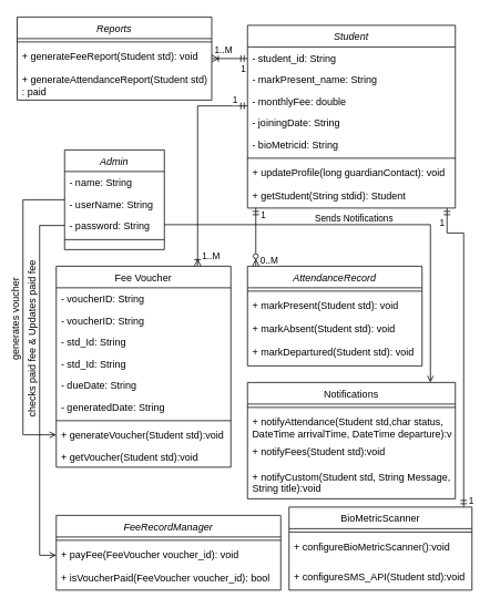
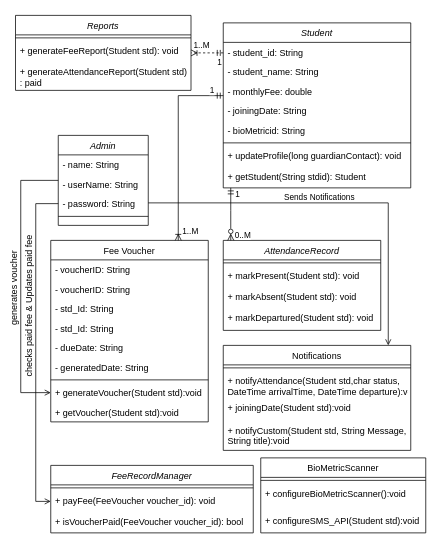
  <mxCell id="0" />
  <mxCell id="1" parent="0" />
  <mxCell id="2" value="" style="group" vertex="1" connectable="0" parent="1"><mxGeometry x="20" y="20" width="547" height="690" as="geometry" /></mxCell>
  <mxCell id="3" value="Student" style="swimlane;fontStyle=2;align=center;verticalAlign=top;childLayout=stackLayout;horizontal=1;startSize=26;horizontalStack=0;resizeParent=1;resizeLast=0;collapsible=1;marginBottom=0;rounded=0;shadow=0;strokeWidth=1;" parent="2" vertex="1"><mxGeometry x="277" y="10" width="250" height="220" as="geometry"><mxRectangle x="230" y="140" width="160" height="26" as="alternateBounds" /></mxGeometry></mxCell>
  <mxCell id="4" value="- student_id: String" style="text;align=left;verticalAlign=top;spacingLeft=4;spacingRight=4;overflow=hidden;rotatable=0;points=[[0,0.5],[1,0.5]];portConstraint=eastwest;" parent="3" vertex="1"><mxGeometry y="26" width="250" height="26" as="geometry" /></mxCell>
- <mxCell id="5" value="- markPresent_name: String" style="text;align=left;verticalAlign=top;spacingLeft=4;spacingRight=4;overflow=hidden;rotatable=0;points=[[0,0.5],[1,0.5]];portConstraint=eastwest;rounded=0;shadow=0;html=0;" parent="3" vertex="1"><mxGeometry y="52" width="250" height="26" as="geometry" /></mxCell>
+ <mxCell id="5" value="- student_name: String" style="text;align=left;verticalAlign=top;spacingLeft=4;spacingRight=4;overflow=hidden;rotatable=0;points=[[0,0.5],[1,0.5]];portConstraint=eastwest;rounded=0;shadow=0;html=0;" parent="3" vertex="1"><mxGeometry y="52" width="250" height="26" as="geometry" /></mxCell>
  <mxCell id="6" value="- monthlyFee: double" style="text;align=left;verticalAlign=top;spacingLeft=4;spacingRight=4;overflow=hidden;rotatable=0;points=[[0,0.5],[1,0.5]];portConstraint=eastwest;rounded=0;shadow=0;html=0;" parent="3" vertex="1"><mxGeometry y="78" width="250" height="26" as="geometry" /></mxCell>
  <mxCell id="7" value="- joiningDate: String" style="text;align=left;verticalAlign=top;spacingLeft=4;spacingRight=4;overflow=hidden;rotatable=0;points=[[0,0.5],[1,0.5]];portConstraint=eastwest;rounded=0;shadow=0;html=0;" vertex="1" parent="3"><mxGeometry y="104" width="250" height="26" as="geometry" /></mxCell>
  <mxCell id="8" value="- bioMetricid: String" style="text;align=left;verticalAlign=top;spacingLeft=4;spacingRight=4;overflow=hidden;rotatable=0;points=[[0,0.5],[1,0.5]];portConstraint=eastwest;rounded=0;shadow=0;html=0;" vertex="1" parent="3"><mxGeometry y="130" width="250" height="26" as="geometry" /></mxCell>
  <mxCell id="9" value="" style="line;html=1;strokeWidth=1;align=left;verticalAlign=middle;spacingTop=-1;spacingLeft=3;spacingRight=3;rotatable=0;labelPosition=right;points=[];portConstraint=eastwest;" parent="3" vertex="1"><mxGeometry y="156" width="250" height="8" as="geometry" /></mxCell>
  <mxCell id="10" value="+ updateProfile(long guardianContact): void" style="text;align=left;verticalAlign=top;spacingLeft=4;spacingRight=4;overflow=hidden;rotatable=0;points=[[0,0.5],[1,0.5]];portConstraint=eastwest;" parent="3" vertex="1"><mxGeometry y="164" width="250" height="28" as="geometry" /></mxCell>
  <mxCell id="11" value="+ getStudent(String stdid): Student" style="text;align=left;verticalAlign=top;spacingLeft=4;spacingRight=4;overflow=hidden;rotatable=0;points=[[0,0.5],[1,0.5]];portConstraint=eastwest;" vertex="1" parent="3"><mxGeometry y="192" width="250" height="28" as="geometry" /></mxCell>
  <mxCell id="12" value="Admin" style="swimlane;fontStyle=2;align=center;verticalAlign=top;childLayout=stackLayout;horizontal=1;startSize=26;horizontalStack=0;resizeParent=1;resizeLast=0;collapsible=1;marginBottom=0;rounded=0;shadow=0;strokeWidth=1;" vertex="1" parent="2"><mxGeometry x="57" y="160" width="120" height="120" as="geometry"><mxRectangle x="230" y="140" width="160" height="26" as="alternateBounds" /></mxGeometry></mxCell>
  <mxCell id="13" value="- name: String" style="text;align=left;verticalAlign=top;spacingLeft=4;spacingRight=4;overflow=hidden;rotatable=0;points=[[0,0.5],[1,0.5]];portConstraint=eastwest;" vertex="1" parent="12"><mxGeometry y="26" width="120" height="26" as="geometry" /></mxCell>
  <mxCell id="14" value="- userName: String" style="text;align=left;verticalAlign=top;spacingLeft=4;spacingRight=4;overflow=hidden;rotatable=0;points=[[0,0.5],[1,0.5]];portConstraint=eastwest;rounded=0;shadow=0;html=0;" vertex="1" parent="12"><mxGeometry y="52" width="120" height="26" as="geometry" /></mxCell>
  <mxCell id="15" value="- password: String" style="text;align=left;verticalAlign=top;spacingLeft=4;spacingRight=4;overflow=hidden;rotatable=0;points=[[0,0.5],[1,0.5]];portConstraint=eastwest;rounded=0;shadow=0;html=0;" vertex="1" parent="12"><mxGeometry y="78" width="120" height="26" as="geometry" /></mxCell>
  <mxCell id="16" value="" style="line;html=1;strokeWidth=1;align=left;verticalAlign=middle;spacingTop=-1;spacingLeft=3;spacingRight=3;rotatable=0;labelPosition=right;points=[];portConstraint=eastwest;" vertex="1" parent="12"><mxGeometry y="104" width="120" height="8" as="geometry" /></mxCell>
  <mxCell id="17" value="Fee Voucher" style="swimlane;fontStyle=0;align=center;verticalAlign=top;childLayout=stackLayout;horizontal=1;startSize=26;horizontalStack=0;resizeParent=1;resizeLast=0;collapsible=1;marginBottom=0;rounded=0;shadow=0;strokeWidth=1;" vertex="1" parent="2"><mxGeometry x="47" y="300" width="210" height="242" as="geometry"><mxRectangle x="130" y="380" width="160" height="26" as="alternateBounds" /></mxGeometry></mxCell>
  <mxCell id="18" value="- voucherID: String" style="text;align=left;verticalAlign=top;spacingLeft=4;spacingRight=4;overflow=hidden;rotatable=0;points=[[0,0.5],[1,0.5]];portConstraint=eastwest;" vertex="1" parent="17"><mxGeometry y="26" width="210" height="26" as="geometry" /></mxCell>
  <mxCell id="19" value="- voucherID: String" style="text;align=left;verticalAlign=top;spacingLeft=4;spacingRight=4;overflow=hidden;rotatable=0;points=[[0,0.5],[1,0.5]];portConstraint=eastwest;" vertex="1" parent="17"><mxGeometry y="52" width="210" height="26" as="geometry" /></mxCell>
  <mxCell id="20" value="- std_Id: String" style="text;align=left;verticalAlign=top;spacingLeft=4;spacingRight=4;overflow=hidden;rotatable=0;points=[[0,0.5],[1,0.5]];portConstraint=eastwest;rounded=0;shadow=0;html=0;" vertex="1" parent="17"><mxGeometry y="78" width="210" height="26" as="geometry" /></mxCell>
  <mxCell id="21" value="- std_Id: String" style="text;align=left;verticalAlign=top;spacingLeft=4;spacingRight=4;overflow=hidden;rotatable=0;points=[[0,0.5],[1,0.5]];portConstraint=eastwest;rounded=0;shadow=0;html=0;" vertex="1" parent="17"><mxGeometry y="104" width="210" height="26" as="geometry" /></mxCell>
  <mxCell id="22" value="- dueDate: String" style="text;align=left;verticalAlign=top;spacingLeft=4;spacingRight=4;overflow=hidden;rotatable=0;points=[[0,0.5],[1,0.5]];portConstraint=eastwest;rounded=0;shadow=0;html=0;" vertex="1" parent="17"><mxGeometry y="130" width="210" height="26" as="geometry" /></mxCell>
  <mxCell id="23" value="- generatedDate: String" style="text;align=left;verticalAlign=top;spacingLeft=4;spacingRight=4;overflow=hidden;rotatable=0;points=[[0,0.5],[1,0.5]];portConstraint=eastwest;rounded=0;shadow=0;html=0;" vertex="1" parent="17"><mxGeometry y="156" width="210" height="26" as="geometry" /></mxCell>
  <mxCell id="24" value="" style="line;html=1;strokeWidth=1;align=left;verticalAlign=middle;spacingTop=-1;spacingLeft=3;spacingRight=3;rotatable=0;labelPosition=right;points=[];portConstraint=eastwest;" vertex="1" parent="17"><mxGeometry y="182" width="210" height="8" as="geometry" /></mxCell>
  <mxCell id="25" value="+ generateVoucher(Student std):void" style="text;align=left;verticalAlign=top;spacingLeft=4;spacingRight=4;overflow=hidden;rotatable=0;points=[[0,0.5],[1,0.5]];portConstraint=eastwest;rounded=0;shadow=0;html=0;" vertex="1" parent="17"><mxGeometry y="190" width="210" height="26" as="geometry" /></mxCell>
  <mxCell id="26" value="+ getVoucher(Student std):void" style="text;align=left;verticalAlign=top;spacingLeft=4;spacingRight=4;overflow=hidden;rotatable=0;points=[[0,0.5],[1,0.5]];portConstraint=eastwest;rounded=0;shadow=0;html=0;" vertex="1" parent="17"><mxGeometry y="216" width="210" height="26" as="geometry" /></mxCell>
  <mxCell id="27" value="" style="fontSize=12;html=1;endArrow=ERoneToMany;rounded=0;elbow=vertical;edgeStyle=orthogonalEdgeStyle;startArrow=ERmandOne;startFill=0;" edge="1" parent="2" source="3" target="17"><mxGeometry width="100" height="100" relative="1" as="geometry"><mxPoint x="236.96" y="107" as="sourcePoint" /><mxPoint x="227" y="300" as="targetPoint" /><Array as="points"><mxPoint x="217" y="107" /></Array></mxGeometry></mxCell>
  <mxCell id="28" value="1..M" style="edgeLabel;html=1;align=center;verticalAlign=middle;resizable=0;points=[];" vertex="1" connectable="0" parent="27"><mxGeometry x="0.901" y="2" relative="1" as="geometry"><mxPoint x="13" as="offset" /></mxGeometry></mxCell>
  <mxCell id="29" value="1" style="edgeLabel;html=1;align=center;verticalAlign=middle;resizable=0;points=[];" vertex="1" connectable="0" parent="27"><mxGeometry x="-0.875" y="-1" relative="1" as="geometry"><mxPoint y="-7" as="offset" /></mxGeometry></mxCell>
  <mxCell id="30" value="AttendanceRecord" style="swimlane;fontStyle=2;align=center;verticalAlign=top;childLayout=stackLayout;horizontal=1;startSize=26;horizontalStack=0;resizeParent=1;resizeLast=0;collapsible=1;marginBottom=0;rounded=0;shadow=0;strokeWidth=1;" vertex="1" parent="2"><mxGeometry x="277" y="300" width="210" height="120" as="geometry"><mxRectangle x="230" y="140" width="160" height="26" as="alternateBounds" /></mxGeometry></mxCell>
  <mxCell id="31" value="" style="line;html=1;strokeWidth=1;align=left;verticalAlign=middle;spacingTop=-1;spacingLeft=3;spacingRight=3;rotatable=0;labelPosition=right;points=[];portConstraint=eastwest;" vertex="1" parent="30"><mxGeometry y="26" width="210" height="8" as="geometry" /></mxCell>
  <mxCell id="32" value="+ markPresent(Student std): void" style="text;align=left;verticalAlign=top;spacingLeft=4;spacingRight=4;overflow=hidden;rotatable=0;points=[[0,0.5],[1,0.5]];portConstraint=eastwest;" vertex="1" parent="30"><mxGeometry y="34" width="210" height="28" as="geometry" /></mxCell>
  <mxCell id="33" value="+ markAbsent(Student std): void" style="text;align=left;verticalAlign=top;spacingLeft=4;spacingRight=4;overflow=hidden;rotatable=0;points=[[0,0.5],[1,0.5]];portConstraint=eastwest;" vertex="1" parent="30"><mxGeometry y="62" width="210" height="28" as="geometry" /></mxCell>
  <mxCell id="34" value="+ markDepartured(Student std): void" style="text;align=left;verticalAlign=top;spacingLeft=4;spacingRight=4;overflow=hidden;rotatable=0;points=[[0,0.5],[1,0.5]];portConstraint=eastwest;" vertex="1" parent="30"><mxGeometry y="90" width="210" height="28" as="geometry" /></mxCell>
  <mxCell id="35" value="" style="fontSize=12;html=1;endArrow=ERzeroToMany;rounded=0;elbow=vertical;edgeStyle=orthogonalEdgeStyle;movable=1;resizable=1;rotatable=1;deletable=1;editable=1;locked=0;connectable=1;startArrow=ERmandOne;startFill=0;endFill=0;" edge="1" parent="2" source="3" target="30"><mxGeometry width="100" height="100" relative="1" as="geometry"><mxPoint x="317" y="210" as="sourcePoint" /><mxPoint x="307" y="210" as="targetPoint" /><Array as="points"><mxPoint x="287" y="260" /><mxPoint x="287" y="260" /></Array></mxGeometry></mxCell>
  <mxCell id="36" value="0..M" style="edgeLabel;html=1;align=center;verticalAlign=middle;resizable=0;points=[];" vertex="1" connectable="0" parent="35"><mxGeometry x="0.647" y="-2" relative="1" as="geometry"><mxPoint x="17" y="4" as="offset" /></mxGeometry></mxCell>
  <mxCell id="37" value="1" style="edgeLabel;html=1;align=center;verticalAlign=middle;resizable=0;points=[];" vertex="1" connectable="0" parent="35"><mxGeometry x="-0.775" y="3" relative="1" as="geometry"><mxPoint x="5" as="offset" /></mxGeometry></mxCell>
  <mxCell id="38" value="FeeRecordManager" style="swimlane;fontStyle=2;align=center;verticalAlign=top;childLayout=stackLayout;horizontal=1;startSize=26;horizontalStack=0;resizeParent=1;resizeLast=0;collapsible=1;marginBottom=0;rounded=0;shadow=0;strokeWidth=1;" vertex="1" parent="2"><mxGeometry x="47" y="600" width="270" height="90" as="geometry"><mxRectangle x="230" y="140" width="160" height="26" as="alternateBounds" /></mxGeometry></mxCell>
  <mxCell id="39" value="" style="line;html=1;strokeWidth=1;align=left;verticalAlign=middle;spacingTop=-1;spacingLeft=3;spacingRight=3;rotatable=0;labelPosition=right;points=[];portConstraint=eastwest;" vertex="1" parent="38"><mxGeometry y="26" width="270" height="8" as="geometry" /></mxCell>
  <mxCell id="40" value="+ payFee(FeeVoucher voucher_id): void" style="text;align=left;verticalAlign=top;spacingLeft=4;spacingRight=4;overflow=hidden;rotatable=0;points=[[0,0.5],[1,0.5]];portConstraint=eastwest;" vertex="1" parent="38"><mxGeometry y="34" width="270" height="28" as="geometry" /></mxCell>
  <mxCell id="41" value="+ isVoucherPaid(FeeVoucher voucher_id): bool" style="text;align=left;verticalAlign=top;spacingLeft=4;spacingRight=4;overflow=hidden;rotatable=0;points=[[0,0.5],[1,0.5]];portConstraint=eastwest;" vertex="1" parent="38"><mxGeometry y="62" width="270" height="28" as="geometry" /></mxCell>
  <mxCell id="42" value="" style="endArrow=open;shadow=0;strokeWidth=1;rounded=0;endFill=1;edgeStyle=elbowEdgeStyle;elbow=vertical;startArrow=none;startFill=0;" edge="1" parent="2" source="12" target="25"><mxGeometry x="0.5" y="41" relative="1" as="geometry"><mxPoint x="72" y="250.29" as="sourcePoint" /><mxPoint x="162" y="250.29" as="targetPoint" /><mxPoint x="-40" y="32" as="offset" /><Array as="points"><mxPoint x="7" y="310" /></Array></mxGeometry></mxCell>
  <mxCell id="43" value="generates voucher" style="text;html=1;resizable=0;points=[];;align=center;verticalAlign=middle;labelBackgroundColor=none;rounded=0;shadow=0;strokeWidth=1;fontSize=12;rotation=-90;" vertex="1" connectable="0" parent="42"><mxGeometry x="0.5" y="49" relative="1" as="geometry"><mxPoint x="-59" y="-85" as="offset" /></mxGeometry></mxCell>
  <mxCell id="44" value="" style="endArrow=open;shadow=0;strokeWidth=1;rounded=0;endFill=1;edgeStyle=elbowEdgeStyle;elbow=vertical;startArrow=none;startFill=0;" edge="1" parent="2" source="15" target="40"><mxGeometry x="0.5" y="41" relative="1" as="geometry"><mxPoint x="-3" y="280" as="sourcePoint" /><mxPoint x="-13" y="663" as="targetPoint" /><mxPoint x="-40" y="32" as="offset" /><Array as="points"><mxPoint x="27" y="330" /></Array></mxGeometry></mxCell>
  <mxCell id="45" value="checks paid fee &amp;amp; Updates&amp;nbsp;paid fee" style="text;html=1;resizable=0;points=[];;align=center;verticalAlign=middle;labelBackgroundColor=none;rounded=0;shadow=0;strokeWidth=1;fontSize=12;rotation=-90;" vertex="1" connectable="0" parent="44"><mxGeometry x="0.5" y="49" relative="1" as="geometry"><mxPoint x="-59" y="-167" as="offset" /></mxGeometry></mxCell>
  <mxCell id="46" value="Notifications" style="swimlane;fontStyle=0;align=center;verticalAlign=top;childLayout=stackLayout;horizontal=1;startSize=26;horizontalStack=0;resizeParent=1;resizeLast=0;collapsible=1;marginBottom=0;rounded=0;shadow=0;strokeWidth=1;" vertex="1" parent="2"><mxGeometry x="277" y="440" width="250" height="140" as="geometry"><mxRectangle x="300" y="470" width="160" height="26" as="alternateBounds" /></mxGeometry></mxCell>
  <mxCell id="47" value="" style="line;html=1;strokeWidth=1;align=left;verticalAlign=middle;spacingTop=-1;spacingLeft=3;spacingRight=3;rotatable=0;labelPosition=right;points=[];portConstraint=eastwest;" vertex="1" parent="46"><mxGeometry y="26" width="250" height="8" as="geometry" /></mxCell>
  <mxCell id="48" value="+ notifyAttendance(Student std,char status,&#10;DateTime arrivalTime, DateTime departure):void" style="text;align=left;verticalAlign=top;spacingLeft=4;spacingRight=4;overflow=hidden;rotatable=0;points=[[0,0.5],[1,0.5]];portConstraint=eastwest;rounded=0;shadow=0;html=0;" vertex="1" parent="46"><mxGeometry y="34" width="250" height="36" as="geometry" /></mxCell>
- <mxCell id="49" value="+ notifyFees(Student std):void" style="text;align=left;verticalAlign=top;spacingLeft=4;spacingRight=4;overflow=hidden;rotatable=0;points=[[0,0.5],[1,0.5]];portConstraint=eastwest;rounded=0;shadow=0;html=0;" vertex="1" parent="46"><mxGeometry y="70" width="250" height="30" as="geometry" /></mxCell>
+ <mxCell id="49" value="+ joiningDate(Student std):void" style="text;align=left;verticalAlign=top;spacingLeft=4;spacingRight=4;overflow=hidden;rotatable=0;points=[[0,0.5],[1,0.5]];portConstraint=eastwest;rounded=0;shadow=0;html=0;" vertex="1" parent="46"><mxGeometry y="70" width="250" height="30" as="geometry" /></mxCell>
  <mxCell id="50" value="+ notifyCustom(Student std, String Message,&#10;String title):void" style="text;align=left;verticalAlign=top;spacingLeft=4;spacingRight=4;overflow=hidden;rotatable=0;points=[[0,0.5],[1,0.5]];portConstraint=eastwest;rounded=0;shadow=0;html=0;" vertex="1" parent="46"><mxGeometry y="100" width="250" height="40" as="geometry" /></mxCell>
  <mxCell id="51" style="edgeStyle=orthogonalEdgeStyle;rounded=0;orthogonalLoop=1;jettySize=auto;html=1;endArrow=open;endFill=0;" edge="1" parent="2" source="12" target="46"><mxGeometry relative="1" as="geometry"><mxPoint x="177" y="250" as="sourcePoint" /><Array as="points"><mxPoint x="497" y="250" /></Array></mxGeometry></mxCell>
  <mxCell id="52" value="Sends Notifications" style="edgeLabel;html=1;align=center;verticalAlign=middle;resizable=0;points=[];" vertex="1" connectable="0" parent="51"><mxGeometry x="-0.11" y="-3" relative="1" as="geometry"><mxPoint y="-12" as="offset" /></mxGeometry></mxCell>
  <mxCell id="53" value="BioMetricScanner" style="swimlane;fontStyle=0;align=center;verticalAlign=top;childLayout=stackLayout;horizontal=1;startSize=26;horizontalStack=0;resizeParent=1;resizeLast=0;collapsible=1;marginBottom=0;rounded=0;shadow=0;strokeWidth=1;" vertex="1" parent="2"><mxGeometry x="327" y="590" width="220" height="100" as="geometry"><mxRectangle x="300" y="470" width="160" height="26" as="alternateBounds" /></mxGeometry></mxCell>
  <mxCell id="54" value="" style="line;html=1;strokeWidth=1;align=left;verticalAlign=middle;spacingTop=-1;spacingLeft=3;spacingRight=3;rotatable=0;labelPosition=right;points=[];portConstraint=eastwest;" vertex="1" parent="53"><mxGeometry y="26" width="220" height="8" as="geometry" /></mxCell>
  <mxCell id="55" value="+ configureBioMetricScanner():void" style="text;align=left;verticalAlign=top;spacingLeft=4;spacingRight=4;overflow=hidden;rotatable=0;points=[[0,0.5],[1,0.5]];portConstraint=eastwest;rounded=0;shadow=0;html=0;" vertex="1" parent="53"><mxGeometry y="34" width="220" height="36" as="geometry" /></mxCell>
  <mxCell id="56" value="+ configureSMS_API(Student std):void" style="text;align=left;verticalAlign=top;spacingLeft=4;spacingRight=4;overflow=hidden;rotatable=0;points=[[0,0.5],[1,0.5]];portConstraint=eastwest;rounded=0;shadow=0;html=0;" vertex="1" parent="53"><mxGeometry y="70" width="220" height="20" as="geometry" /></mxCell>
- <mxCell id="57" style="edgeStyle=orthogonalEdgeStyle;rounded=0;orthogonalLoop=1;jettySize=auto;html=1;endArrow=ERmandOne;endFill=0;startArrow=ERmandOne;startFill=0;" edge="1" parent="2" source="11" target="53"><mxGeometry relative="1" as="geometry"><mxPoint x="527" y="230" as="sourcePoint" /><Array as="points"><mxPoint x="517" y="260" /><mxPoint x="537" y="260" /></Array></mxGeometry></mxCell>
- <mxCell id="58" value="1" style="edgeLabel;html=1;align=center;verticalAlign=middle;resizable=0;points=[];" vertex="1" connectable="0" parent="57"><mxGeometry x="-0.958" y="-2" relative="1" as="geometry"><mxPoint x="-5" y="9" as="offset" /></mxGeometry></mxCell>
- <mxCell id="59" value="1" style="edgeLabel;html=1;align=center;verticalAlign=middle;resizable=0;points=[];" vertex="1" connectable="0" parent="57"><mxGeometry x="0.952" y="2" relative="1" as="geometry"><mxPoint x="6" as="offset" /></mxGeometry></mxCell>
  <mxCell id="60" value="Reports" style="swimlane;fontStyle=2;align=center;verticalAlign=top;childLayout=stackLayout;horizontal=1;startSize=26;horizontalStack=0;resizeParent=1;resizeLast=0;collapsible=1;marginBottom=0;rounded=0;shadow=0;strokeWidth=1;" vertex="1" parent="2"><mxGeometry width="234" height="100" as="geometry"><mxRectangle x="230" y="140" width="160" height="26" as="alternateBounds" /></mxGeometry></mxCell>
  <mxCell id="61" value="" style="line;html=1;strokeWidth=1;align=left;verticalAlign=middle;spacingTop=-1;spacingLeft=3;spacingRight=3;rotatable=0;labelPosition=right;points=[];portConstraint=eastwest;" vertex="1" parent="60"><mxGeometry y="26" width="234" height="8" as="geometry" /></mxCell>
  <mxCell id="62" value="+ generateFeeReport(Student std): void" style="text;align=left;verticalAlign=top;spacingLeft=4;spacingRight=4;overflow=hidden;rotatable=0;points=[[0,0.5],[1,0.5]];portConstraint=eastwest;" vertex="1" parent="60"><mxGeometry y="34" width="234" height="28" as="geometry" /></mxCell>
  <mxCell id="63" value="+ generateAttendanceReport(Student std)&#10;: paid" style="text;align=left;verticalAlign=top;spacingLeft=4;spacingRight=4;overflow=hidden;rotatable=0;points=[[0,0.5],[1,0.5]];portConstraint=eastwest;" vertex="1" parent="60"><mxGeometry y="62" width="234" height="38" as="geometry" /></mxCell>
- <mxCell id="64" style="edgeStyle=orthogonalEdgeStyle;rounded=0;orthogonalLoop=1;jettySize=auto;html=1;endArrow=ERoneToMany;endFill=0;startArrow=ERmandOne;startFill=0;" edge="1" parent="2" source="3" target="60"><mxGeometry relative="1" as="geometry"><mxPoint x="517" y="70" as="sourcePoint" /><mxPoint x="567" y="507" as="targetPoint" /><Array as="points"><mxPoint x="237" y="50" /><mxPoint x="237" y="50" /></Array></mxGeometry></mxCell>
+ <mxCell id="64" style="edgeStyle=orthogonalEdgeStyle;rounded=0;orthogonalLoop=1;jettySize=auto;html=1;endArrow=ERoneToMany;endFill=0;startArrow=ERmandOne;startFill=0;dashed=1;" edge="1" parent="2" source="3" target="60"><mxGeometry relative="1" as="geometry"><mxPoint x="517" y="70" as="sourcePoint" /><mxPoint x="567" y="507" as="targetPoint" /><Array as="points"><mxPoint x="237" y="50" /><mxPoint x="237" y="50" /></Array></mxGeometry></mxCell>
  <mxCell id="65" value="1" style="edgeLabel;html=1;align=center;verticalAlign=middle;resizable=0;points=[];" vertex="1" connectable="0" parent="64"><mxGeometry x="-0.875" y="-2" relative="1" as="geometry"><mxPoint x="-3" y="14" as="offset" /></mxGeometry></mxCell>
  <mxCell id="66" value="1..M" style="edgeLabel;html=1;align=center;verticalAlign=middle;resizable=0;points=[];" vertex="1" connectable="0" parent="64"><mxGeometry x="0.869" y="4" relative="1" as="geometry"><mxPoint x="10" y="-15" as="offset" /></mxGeometry></mxCell>
